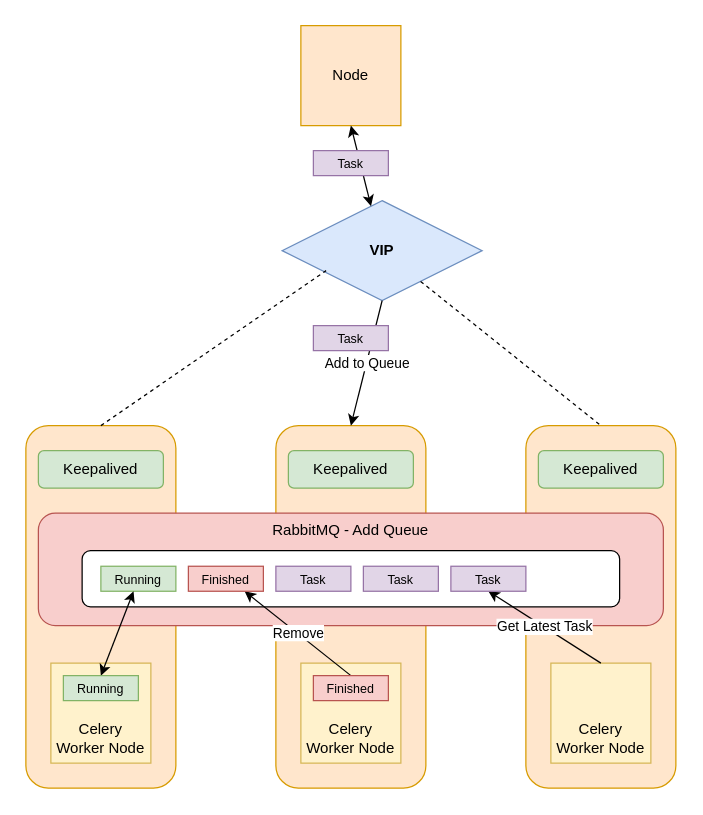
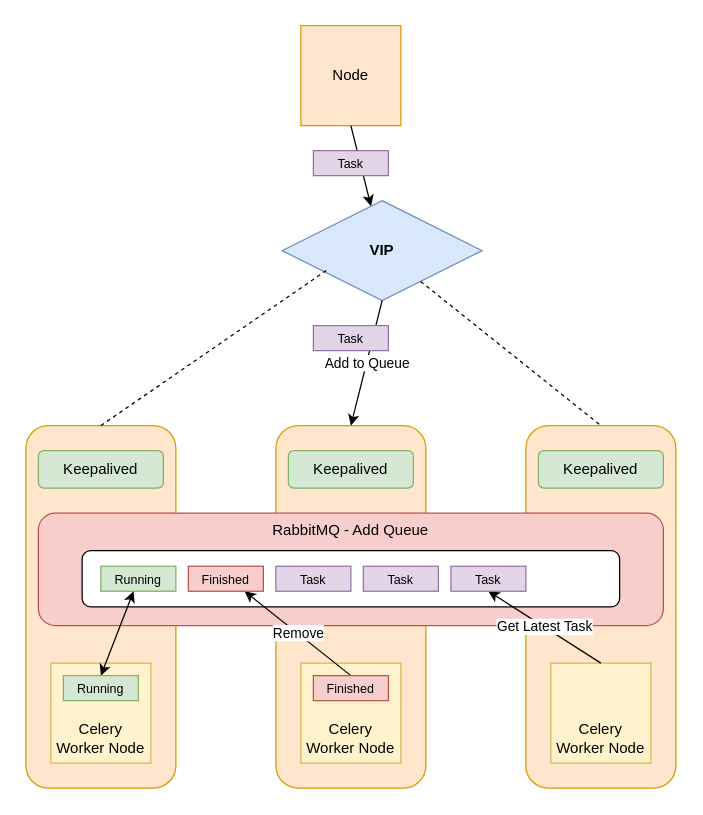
  <mxCell id="0" />
  <mxCell id="1" parent="0" />
  <mxCell id="2" value="" style="rounded=1;whiteSpace=wrap;html=1;fillColor=#ffe6cc;strokeColor=#d79b00;" parent="1" vertex="1"><mxGeometry x="20" y="340" width="120" height="290" as="geometry" /></mxCell>
  <mxCell id="3" value="" style="rounded=1;whiteSpace=wrap;html=1;fillColor=#ffe6cc;strokeColor=#d79b00;" parent="1" vertex="1"><mxGeometry x="220" y="340" width="120" height="290" as="geometry" /></mxCell>
  <mxCell id="4" value="" style="rounded=1;whiteSpace=wrap;html=1;fillColor=#ffe6cc;strokeColor=#d79b00;" parent="1" vertex="1"><mxGeometry x="420" y="340" width="120" height="290" as="geometry" /></mxCell>
  <mxCell id="5" value="&lt;b&gt;VIP&lt;/b&gt;" style="rhombus;whiteSpace=wrap;html=1;fillColor=#dae8fc;strokeColor=#6c8ebf;" parent="1" vertex="1"><mxGeometry x="225" y="160" width="160" height="80" as="geometry" /></mxCell>
  <mxCell id="6" value="" style="endArrow=none;html=1;rounded=0;fontStyle=2;entryX=0.5;entryY=0;entryDx=0;entryDy=0;dashed=1;" parent="1" source="5" target="4" edge="1"><mxGeometry width="50" height="50" relative="1" as="geometry"><mxPoint x="290" y="480" as="sourcePoint" /><mxPoint x="390" y="480" as="targetPoint" /></mxGeometry></mxCell>
  <mxCell id="7" value="&lt;div&gt;Add to Queue&lt;/div&gt;" style="endArrow=none;html=1;rounded=0;entryX=0.5;entryY=1;entryDx=0;entryDy=0;exitX=0.5;exitY=0;exitDx=0;exitDy=0;startArrow=classic;startFill=1;" parent="1" source="3" target="5" edge="1"><mxGeometry width="50" height="50" relative="1" as="geometry"><mxPoint x="290" y="480" as="sourcePoint" /><mxPoint x="340" y="430" as="targetPoint" /></mxGeometry></mxCell>
  <mxCell id="8" value="" style="endArrow=none;html=1;rounded=0;entryX=0.22;entryY=0.7;entryDx=0;entryDy=0;entryPerimeter=0;exitX=0.5;exitY=0;exitDx=0;exitDy=0;dashed=1;" parent="1" source="2" target="5" edge="1"><mxGeometry width="50" height="50" relative="1" as="geometry"><mxPoint x="290" y="480" as="sourcePoint" /><mxPoint x="340" y="430" as="targetPoint" /></mxGeometry></mxCell>
  <mxCell id="9" value="Keepalived" style="rounded=1;whiteSpace=wrap;html=1;fillColor=#d5e8d4;strokeColor=#82b366;" parent="1" vertex="1"><mxGeometry x="30" y="360" width="100" height="30" as="geometry" /></mxCell>
  <mxCell id="10" value="Keepalived" style="rounded=1;whiteSpace=wrap;html=1;fillColor=#d5e8d4;strokeColor=#82b366;" parent="1" vertex="1"><mxGeometry x="230" y="360" width="100" height="30" as="geometry" /></mxCell>
  <mxCell id="11" value="Keepalived" style="rounded=1;whiteSpace=wrap;html=1;fillColor=#d5e8d4;strokeColor=#82b366;" parent="1" vertex="1"><mxGeometry x="430" y="360" width="100" height="30" as="geometry" /></mxCell>
  <mxCell id="12" value="&lt;div align=&quot;center&quot;&gt;RabbitMQ - Add Queue&lt;h1 style=&quot;box-sizing: border-box; color: rgb(28, 30, 33); font-family: Raleway; font-weight: 700; line-height: 1.25; margin: 0px 0px 25px; --ifm-h1-font-size: 3rem; font-style: normal; font-variant-ligatures: normal; font-variant-caps: normal; letter-spacing: normal; text-align: start; text-indent: 0px; text-transform: none; word-spacing: 0px; -webkit-text-stroke-width: 0px; white-space: normal; text-decoration-thickness: initial; text-decoration-style: initial; text-decoration-color: initial;&quot;&gt;&lt;br&gt;&lt;/h1&gt; &lt;br&gt;&lt;h1 style=&quot;box-sizing: border-box; color: rgb(28, 30, 33); font-family: Raleway; font-weight: 700; line-height: 1.25; margin: 0px 0px 25px; --ifm-h1-font-size: 3rem; font-style: normal; font-variant-ligatures: normal; font-variant-caps: normal; letter-spacing: normal; text-align: start; text-indent: 0px; text-transform: none; word-spacing: 0px; -webkit-text-stroke-width: 0px; white-space: normal; text-decoration-thickness: initial; text-decoration-style: initial; text-decoration-color: initial;&quot;&gt;&lt;br&gt;&lt;/h1&gt;&lt;/div&gt;&lt;div align=&quot;center&quot;&gt;&lt;br&gt;&lt;/div&gt;&lt;div align=&quot;center&quot;&gt;&lt;br&gt;&lt;/div&gt;" style="rounded=1;whiteSpace=wrap;html=1;fillColor=#f8cecc;strokeColor=#b85450;align=center;verticalAlign=top;" parent="1" vertex="1"><mxGeometry x="30" y="410" width="500" height="90" as="geometry" /></mxCell>
  <mxCell id="13" value="Celery Worker Node" style="whiteSpace=wrap;html=1;aspect=fixed;fillColor=#fff2cc;strokeColor=#d6b656;verticalAlign=bottom;spacing=5;" parent="1" vertex="1"><mxGeometry x="240" y="530" width="80" height="80" as="geometry" /></mxCell>
  <mxCell id="14" value="&lt;div&gt;Celery Worker Node&lt;/div&gt;" style="whiteSpace=wrap;html=1;aspect=fixed;fillColor=#fff2cc;strokeColor=#d6b656;verticalAlign=bottom;spacing=5;" parent="1" vertex="1"><mxGeometry x="440" y="530" width="80" height="80" as="geometry" /></mxCell>
  <mxCell id="15" value="Celery Worker Node" style="whiteSpace=wrap;html=1;aspect=fixed;fillColor=#fff2cc;strokeColor=#d6b656;verticalAlign=bottom;spacing=5;" parent="1" vertex="1"><mxGeometry x="40" y="530" width="80" height="80" as="geometry" /></mxCell>
  <mxCell id="16" value="" style="rounded=1;whiteSpace=wrap;html=1;" parent="1" vertex="1"><mxGeometry x="65" y="440" width="430" height="45" as="geometry" /></mxCell>
  <mxCell id="17" value="Node" style="whiteSpace=wrap;html=1;aspect=fixed;fillColor=#ffe6cc;strokeColor=#d79b00;" parent="1" vertex="1"><mxGeometry x="240" y="20" width="80" height="80" as="geometry" /></mxCell>
- <mxCell id="18" value="" style="endArrow=classic;html=1;rounded=0;entryX=0.5;entryY=1;entryDx=0;entryDy=0;startArrow=classic;startFill=1;" parent="1" source="5" target="17" edge="1"><mxGeometry width="50" height="50" relative="1" as="geometry"><mxPoint x="390" y="330" as="sourcePoint" /><mxPoint x="440" y="280" as="targetPoint" /></mxGeometry></mxCell>
+ <mxCell id="18" value="" style="endArrow=none;html=1;rounded=0;entryX=0.5;entryY=1;entryDx=0;entryDy=0;startArrow=classic;startFill=1;" parent="1" source="5" target="17" edge="1"><mxGeometry width="50" height="50" relative="1" as="geometry"><mxPoint x="390" y="330" as="sourcePoint" /><mxPoint x="440" y="280" as="targetPoint" /></mxGeometry></mxCell>
  <mxCell id="19" value="&lt;font style=&quot;font-size: 10px;&quot;&gt;Running&lt;/font&gt;" style="rounded=0;whiteSpace=wrap;html=1;fillColor=#d5e8d4;strokeColor=#82b366;" parent="1" vertex="1"><mxGeometry x="80" y="452.5" width="60" height="20" as="geometry" /></mxCell>
  <mxCell id="20" value="" style="endArrow=classic;startArrow=classic;html=1;rounded=0;exitX=0.5;exitY=0;exitDx=0;exitDy=0;" parent="1" target="19" edge="1" source="23"><mxGeometry width="50" height="50" relative="1" as="geometry"><mxPoint x="80" y="530" as="sourcePoint" /><mxPoint x="230" y="450" as="targetPoint" /></mxGeometry></mxCell>
  <mxCell id="21" value="&lt;div&gt;Remove&lt;/div&gt;" style="endArrow=classic;html=1;rounded=0;exitX=0.5;exitY=0;exitDx=0;exitDy=0;entryX=0.75;entryY=1;entryDx=0;entryDy=0;" parent="1" source="25" edge="1" target="24"><mxGeometry width="50" height="50" relative="1" as="geometry"><mxPoint x="190" y="520" as="sourcePoint" /><mxPoint x="240" y="470" as="targetPoint" /></mxGeometry></mxCell>
  <mxCell id="22" value="&lt;div&gt;Get Latest Task&lt;/div&gt;" style="endArrow=classic;html=1;rounded=0;entryX=0.5;entryY=1;entryDx=0;entryDy=0;exitX=0.5;exitY=0;exitDx=0;exitDy=0;" parent="1" source="14" target="28" edge="1"><mxGeometry width="50" height="50" relative="1" as="geometry"><mxPoint x="370" y="550" as="sourcePoint" /><mxPoint x="375" y="470" as="targetPoint" /></mxGeometry></mxCell>
  <mxCell id="23" value="&lt;font style=&quot;font-size: 10px;&quot;&gt;Running&lt;/font&gt;" style="rounded=0;whiteSpace=wrap;html=1;fillColor=#d5e8d4;strokeColor=#82b366;" vertex="1" parent="1"><mxGeometry x="50" y="540" width="60" height="20" as="geometry" /></mxCell>
  <mxCell id="24" value="&lt;font style=&quot;font-size: 10px;&quot;&gt;Finished&lt;/font&gt;" style="rounded=0;whiteSpace=wrap;html=1;fillColor=#f8cecc;strokeColor=#b85450;" vertex="1" parent="1"><mxGeometry x="150" y="452.5" width="60" height="20" as="geometry" /></mxCell>
  <mxCell id="25" value="&lt;font style=&quot;font-size: 10px;&quot;&gt;Finished&lt;/font&gt;" style="rounded=0;whiteSpace=wrap;html=1;fillColor=#f8cecc;strokeColor=#b85450;" vertex="1" parent="1"><mxGeometry x="250" y="540" width="60" height="20" as="geometry" /></mxCell>
  <mxCell id="26" value="&lt;font style=&quot;font-size: 10px;&quot;&gt;Task&lt;/font&gt;" style="rounded=0;whiteSpace=wrap;html=1;fillColor=#e1d5e7;strokeColor=#9673a6;" vertex="1" parent="1"><mxGeometry x="220" y="452.5" width="60" height="20" as="geometry" /></mxCell>
  <mxCell id="27" value="&lt;font style=&quot;font-size: 10px;&quot;&gt;Task&lt;/font&gt;" style="rounded=0;whiteSpace=wrap;html=1;fillColor=#e1d5e7;strokeColor=#9673a6;" vertex="1" parent="1"><mxGeometry x="290" y="452.5" width="60" height="20" as="geometry" /></mxCell>
  <mxCell id="28" value="&lt;font style=&quot;font-size: 10px;&quot;&gt;Task&lt;/font&gt;" style="rounded=0;whiteSpace=wrap;html=1;fillColor=#e1d5e7;strokeColor=#9673a6;" vertex="1" parent="1"><mxGeometry x="360" y="452.5" width="60" height="20" as="geometry" /></mxCell>
  <mxCell id="29" value="&lt;font style=&quot;font-size: 10px;&quot;&gt;Task&lt;/font&gt;" style="rounded=0;whiteSpace=wrap;html=1;fillColor=#e1d5e7;strokeColor=#9673a6;" vertex="1" parent="1"><mxGeometry x="250" y="260" width="60" height="20" as="geometry" /></mxCell>
  <mxCell id="30" value="&lt;font style=&quot;font-size: 10px;&quot;&gt;Task&lt;/font&gt;" style="rounded=0;whiteSpace=wrap;html=1;fillColor=#e1d5e7;strokeColor=#9673a6;" vertex="1" parent="1"><mxGeometry x="250" y="120" width="60" height="20" as="geometry" /></mxCell>
